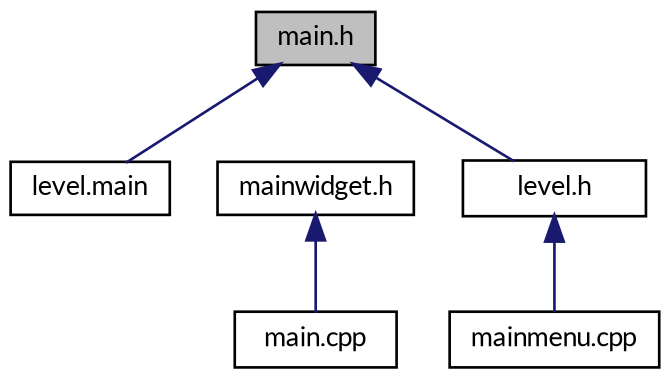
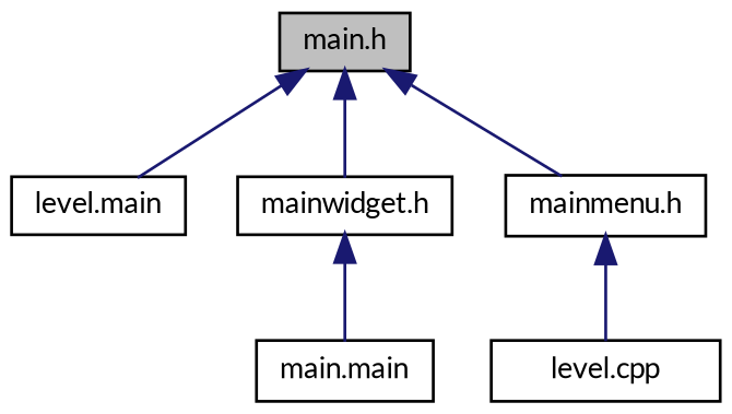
  digraph {
    fontname=Lato
    node [color=black fillcolor=white fontname=Lato fontsize=10 shape=record style=filled]
    edge [color=midnightblue dir=back fontname=Lato fontsize=10 labelfontname=Helvetica labelfontsize=10 style=solid]
    n1 [fillcolor=grey75 fontcolor=black height=0.2 label="main.h" width=0.4]
    n2 [height=0.2 label="level.main" width=0.4]
    n3 [height=0.2 label="mainwidget.h" width=0.4]
-   n4 [height=0.2 label="level.h" width=0.4]
-   n5 [height=0.2 label="main.cpp" width=0.4]
-   n6 [height=0.2 label="mainmenu.cpp" width=0.4]
+   n4 [height=0.2 label="mainmenu.h" width=0.4]
+   n5 [height=0.2 label="main.main" width=0.4]
+   n6 [height=0.2 label="level.cpp" width=0.4]
    n1 -> n2
+   n1 -> n3
    n1 -> n4
    n3 -> n5
    n4 -> n6
  }
